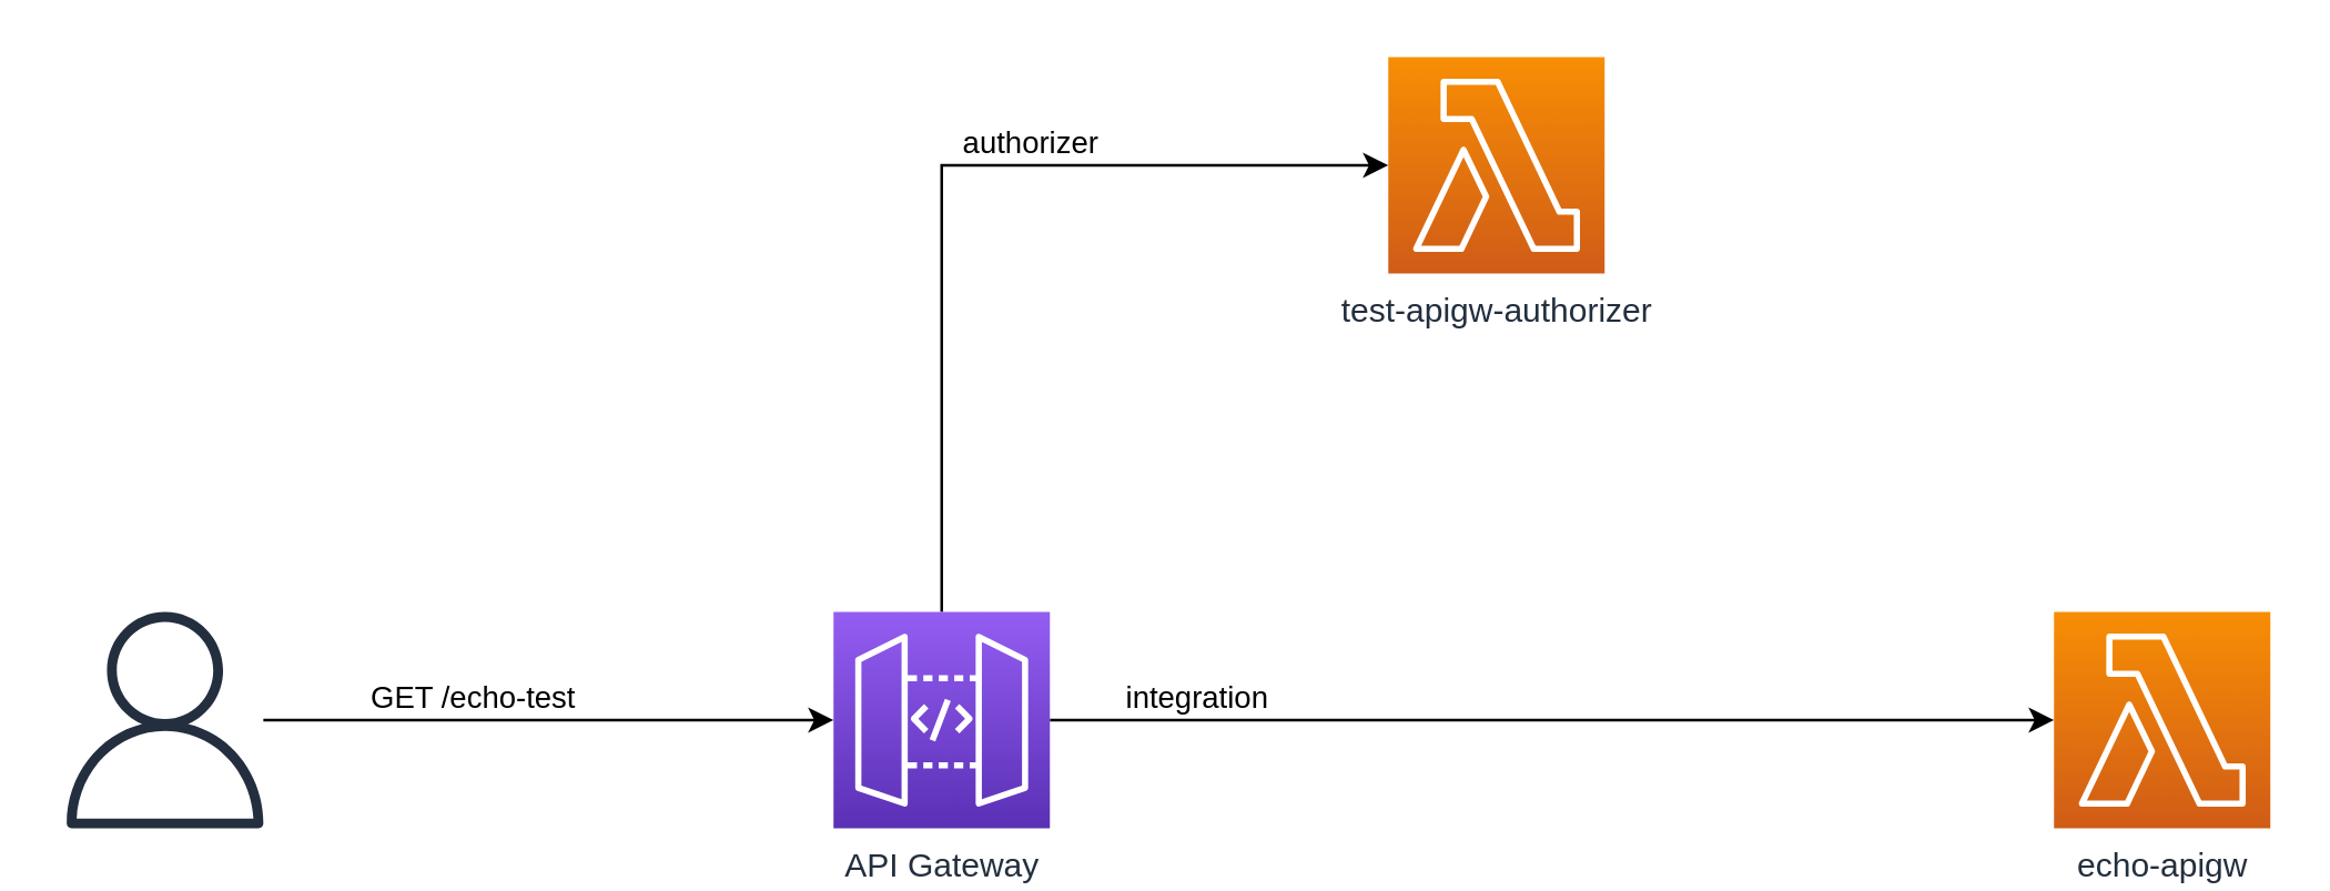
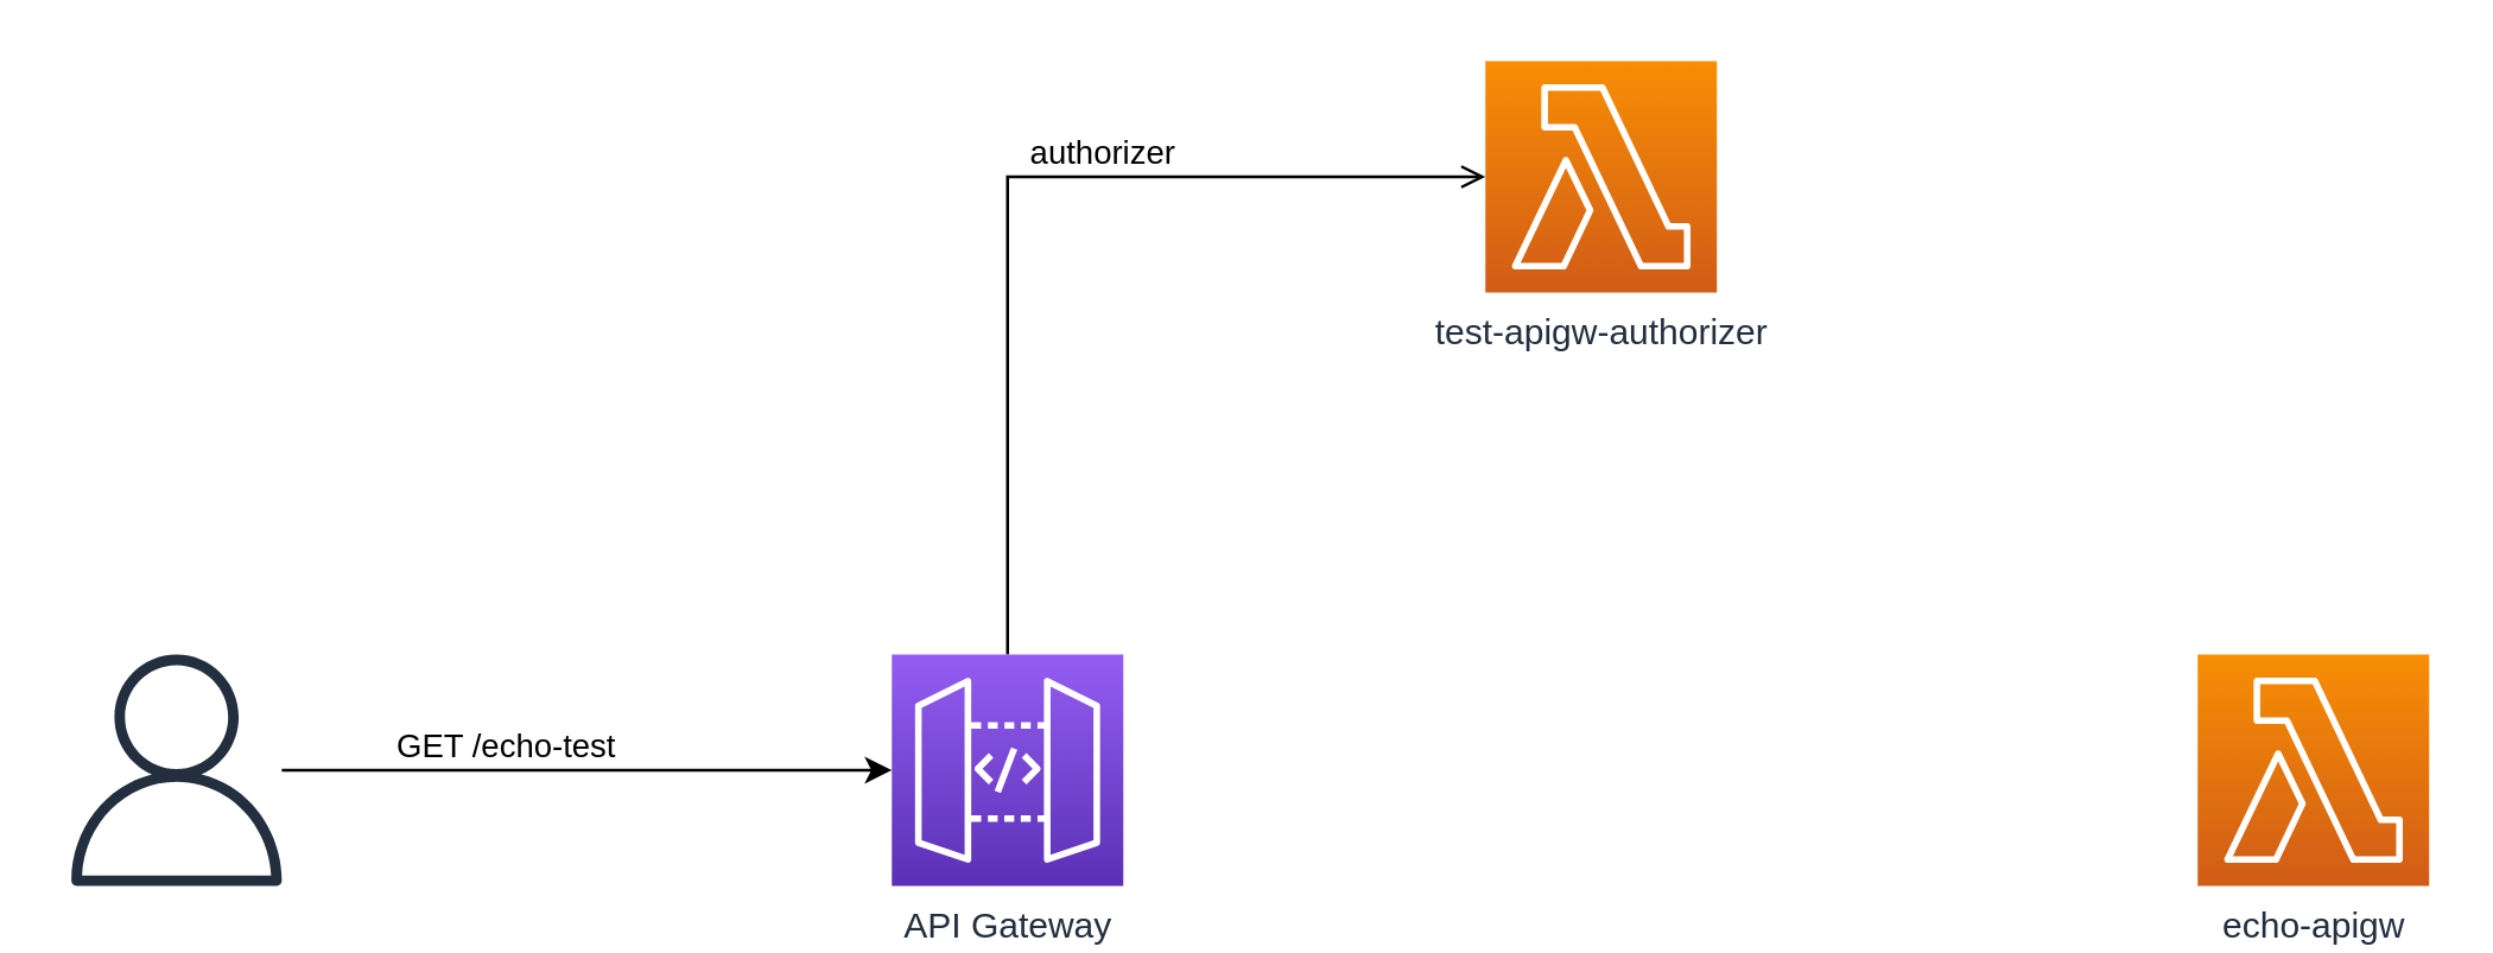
  <mxCell id="0" />
  <mxCell id="1" parent="0" />
- <mxCell id="2" style="edgeStyle=orthogonalEdgeStyle;rounded=0;orthogonalLoop=1;jettySize=auto;html=1;" edge="1" parent="1" source="6" target="8"><mxGeometry relative="1" as="geometry"><Array as="points"><mxPoint x="339" y="59" /></Array></mxGeometry></mxCell>
+ <mxCell id="2" style="edgeStyle=orthogonalEdgeStyle;rounded=0;orthogonalLoop=1;jettySize=auto;html=1;endArrow=open;" edge="1" parent="1" source="6" target="8"><mxGeometry relative="1" as="geometry"><Array as="points"><mxPoint x="339" y="59" /></Array></mxGeometry></mxCell>
  <mxCell id="3" value="authorizer" style="edgeLabel;html=1;align=center;verticalAlign=middle;resizable=0;points=[];" vertex="1" connectable="0" parent="2"><mxGeometry x="-0.677" y="1" relative="1" as="geometry"><mxPoint x="32" y="-118" as="offset" /></mxGeometry></mxCell>
- <mxCell id="4" style="edgeStyle=orthogonalEdgeStyle;rounded=0;orthogonalLoop=1;jettySize=auto;html=1;" edge="1" parent="1" source="6" target="7"><mxGeometry relative="1" as="geometry" /></mxCell>
- <mxCell id="5" value="integration" style="edgeLabel;html=1;align=center;verticalAlign=middle;resizable=0;points=[];" vertex="1" connectable="0" parent="4"><mxGeometry x="-0.21" relative="1" as="geometry"><mxPoint x="-91" y="-9" as="offset" /></mxGeometry></mxCell>
  <mxCell id="6" value="API Gateway" style="outlineConnect=0;fontColor=#232F3E;gradientColor=#945DF2;gradientDirection=north;fillColor=#5A30B5;strokeColor=#ffffff;dashed=0;verticalLabelPosition=bottom;verticalAlign=top;align=center;html=1;fontSize=12;fontStyle=0;aspect=fixed;shape=mxgraph.aws4.resourceIcon;resIcon=mxgraph.aws4.api_gateway;" vertex="1" parent="1"><mxGeometry x="300" y="220" width="78" height="78" as="geometry" /></mxCell>
  <mxCell id="7" value="echo-apigw" style="outlineConnect=0;fontColor=#232F3E;gradientColor=#F78E04;gradientDirection=north;fillColor=#D05C17;strokeColor=#ffffff;dashed=0;verticalLabelPosition=bottom;verticalAlign=top;align=center;html=1;fontSize=12;fontStyle=0;aspect=fixed;shape=mxgraph.aws4.resourceIcon;resIcon=mxgraph.aws4.lambda;" vertex="1" parent="1"><mxGeometry x="740" y="220" width="78" height="78" as="geometry" /></mxCell>
  <mxCell id="8" value="test-apigw-authorizer" style="outlineConnect=0;fontColor=#232F3E;gradientColor=#F78E04;gradientDirection=north;fillColor=#D05C17;strokeColor=#ffffff;dashed=0;verticalLabelPosition=bottom;verticalAlign=top;align=center;html=1;fontSize=12;fontStyle=0;aspect=fixed;shape=mxgraph.aws4.resourceIcon;resIcon=mxgraph.aws4.lambda;" vertex="1" parent="1"><mxGeometry x="500" y="20" width="78" height="78" as="geometry" /></mxCell>
  <mxCell id="9" style="edgeStyle=orthogonalEdgeStyle;rounded=0;orthogonalLoop=1;jettySize=auto;html=1;" edge="1" parent="1" source="11" target="6"><mxGeometry relative="1" as="geometry" /></mxCell>
  <mxCell id="10" value="GET /echo-test" style="edgeLabel;html=1;align=center;verticalAlign=middle;resizable=0;points=[];" vertex="1" connectable="0" parent="9"><mxGeometry y="-28" relative="1" as="geometry"><mxPoint x="-28" y="-37" as="offset" /></mxGeometry></mxCell>
  <mxCell id="11" value="" style="outlineConnect=0;fontColor=#232F3E;gradientColor=none;fillColor=#232F3E;strokeColor=none;dashed=0;verticalLabelPosition=bottom;verticalAlign=top;align=center;html=1;fontSize=12;fontStyle=0;aspect=fixed;pointerEvents=1;shape=mxgraph.aws4.user;" vertex="1" parent="1"><mxGeometry x="20" y="220" width="78" height="78" as="geometry" /></mxCell>
